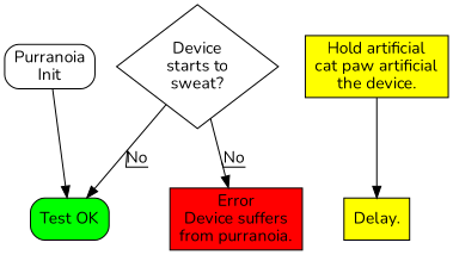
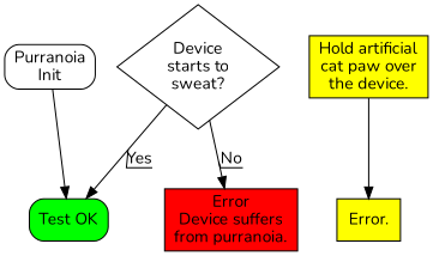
  digraph {
    fontname=Nunito
    node [fontname=Nunito shape=box style=filled]
    edge [fontname=Nunito]
    n1 [label="Purranoia\nInit" style=rounded]
    n2 [fillcolor=green label="Test OK" style="filled,rounded"]
-   n3 [fillcolor=yellow label="Hold artificial\ncat paw artificial\nthe device."]
-   n4 [fillcolor=yellow label="Delay."]
+   n3 [fillcolor=yellow label="Hold artificial\ncat paw over\nthe device."]
+   n4 [fillcolor=yellow label="Error."]
    n5 [label="Device\nstarts to\nsweat?" shape=diamond style=""]
    n6 [fillcolor=red label="Error\nDevice suffers\nfrom purranoia."]
    n1 -> n2
    n3 -> n4
-   n5 -> n2 [decorate=true label=No]
+   n5 -> n2 [decorate=true label=Yes]
    n5 -> n6 [decorate=true label=No weight=0.1]
  }
